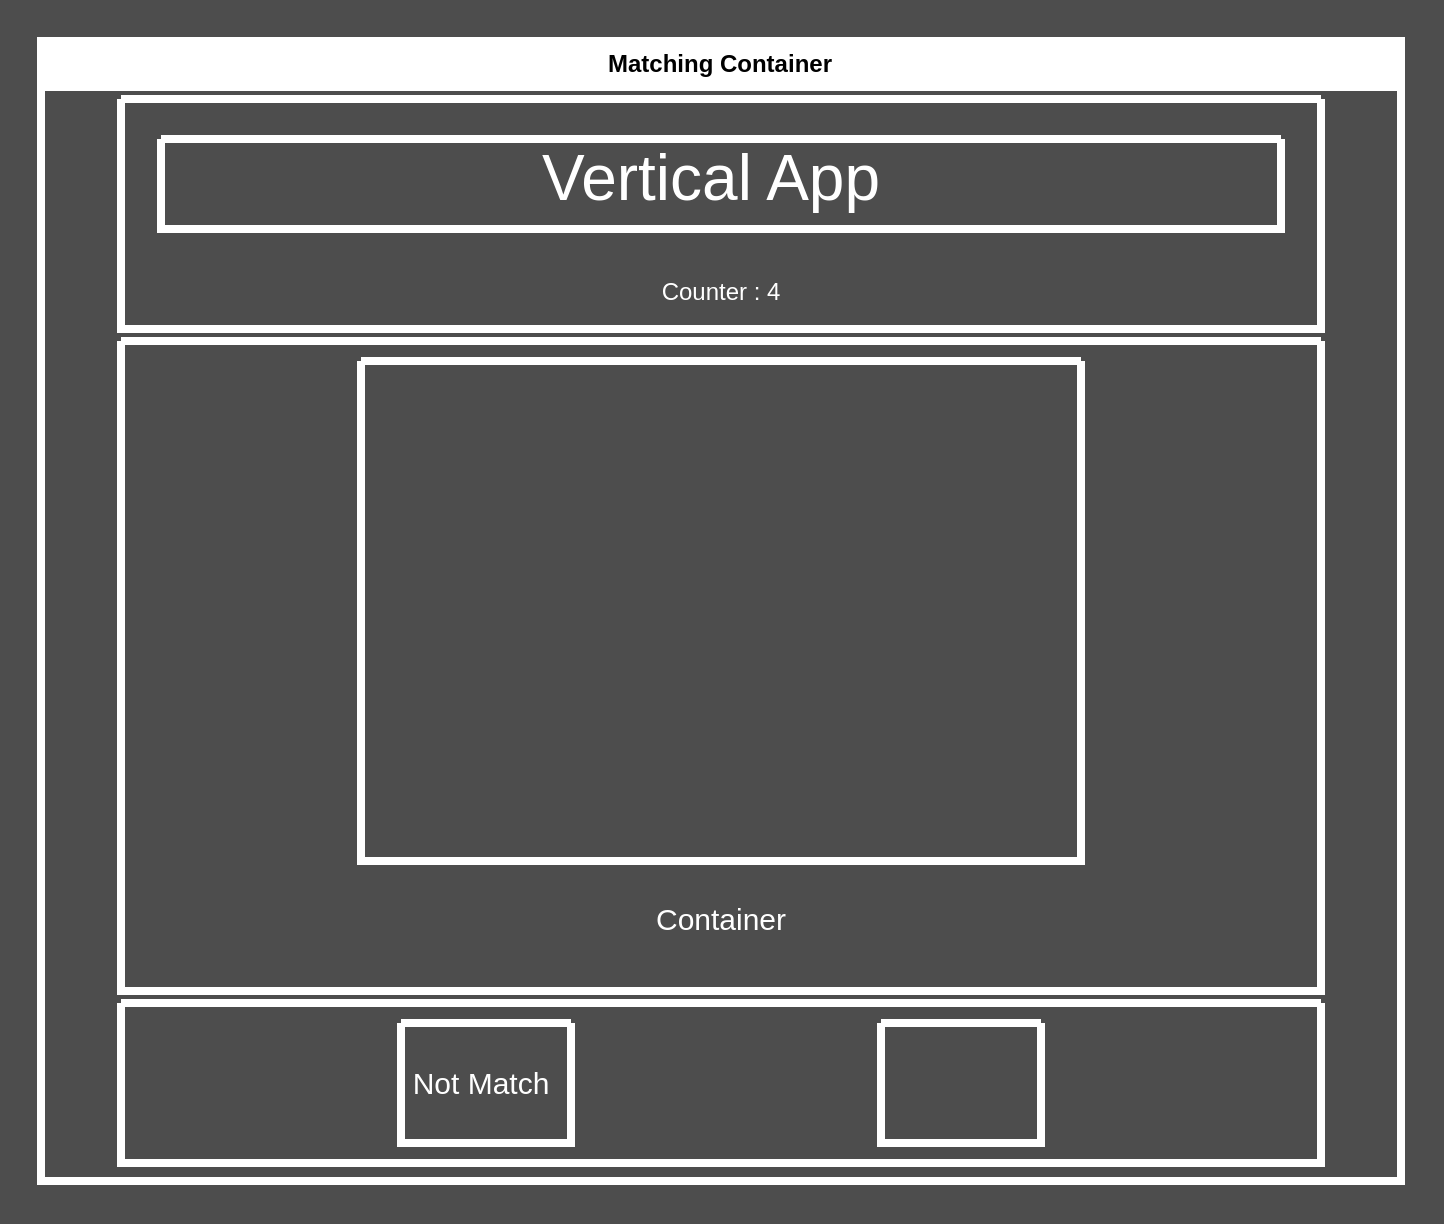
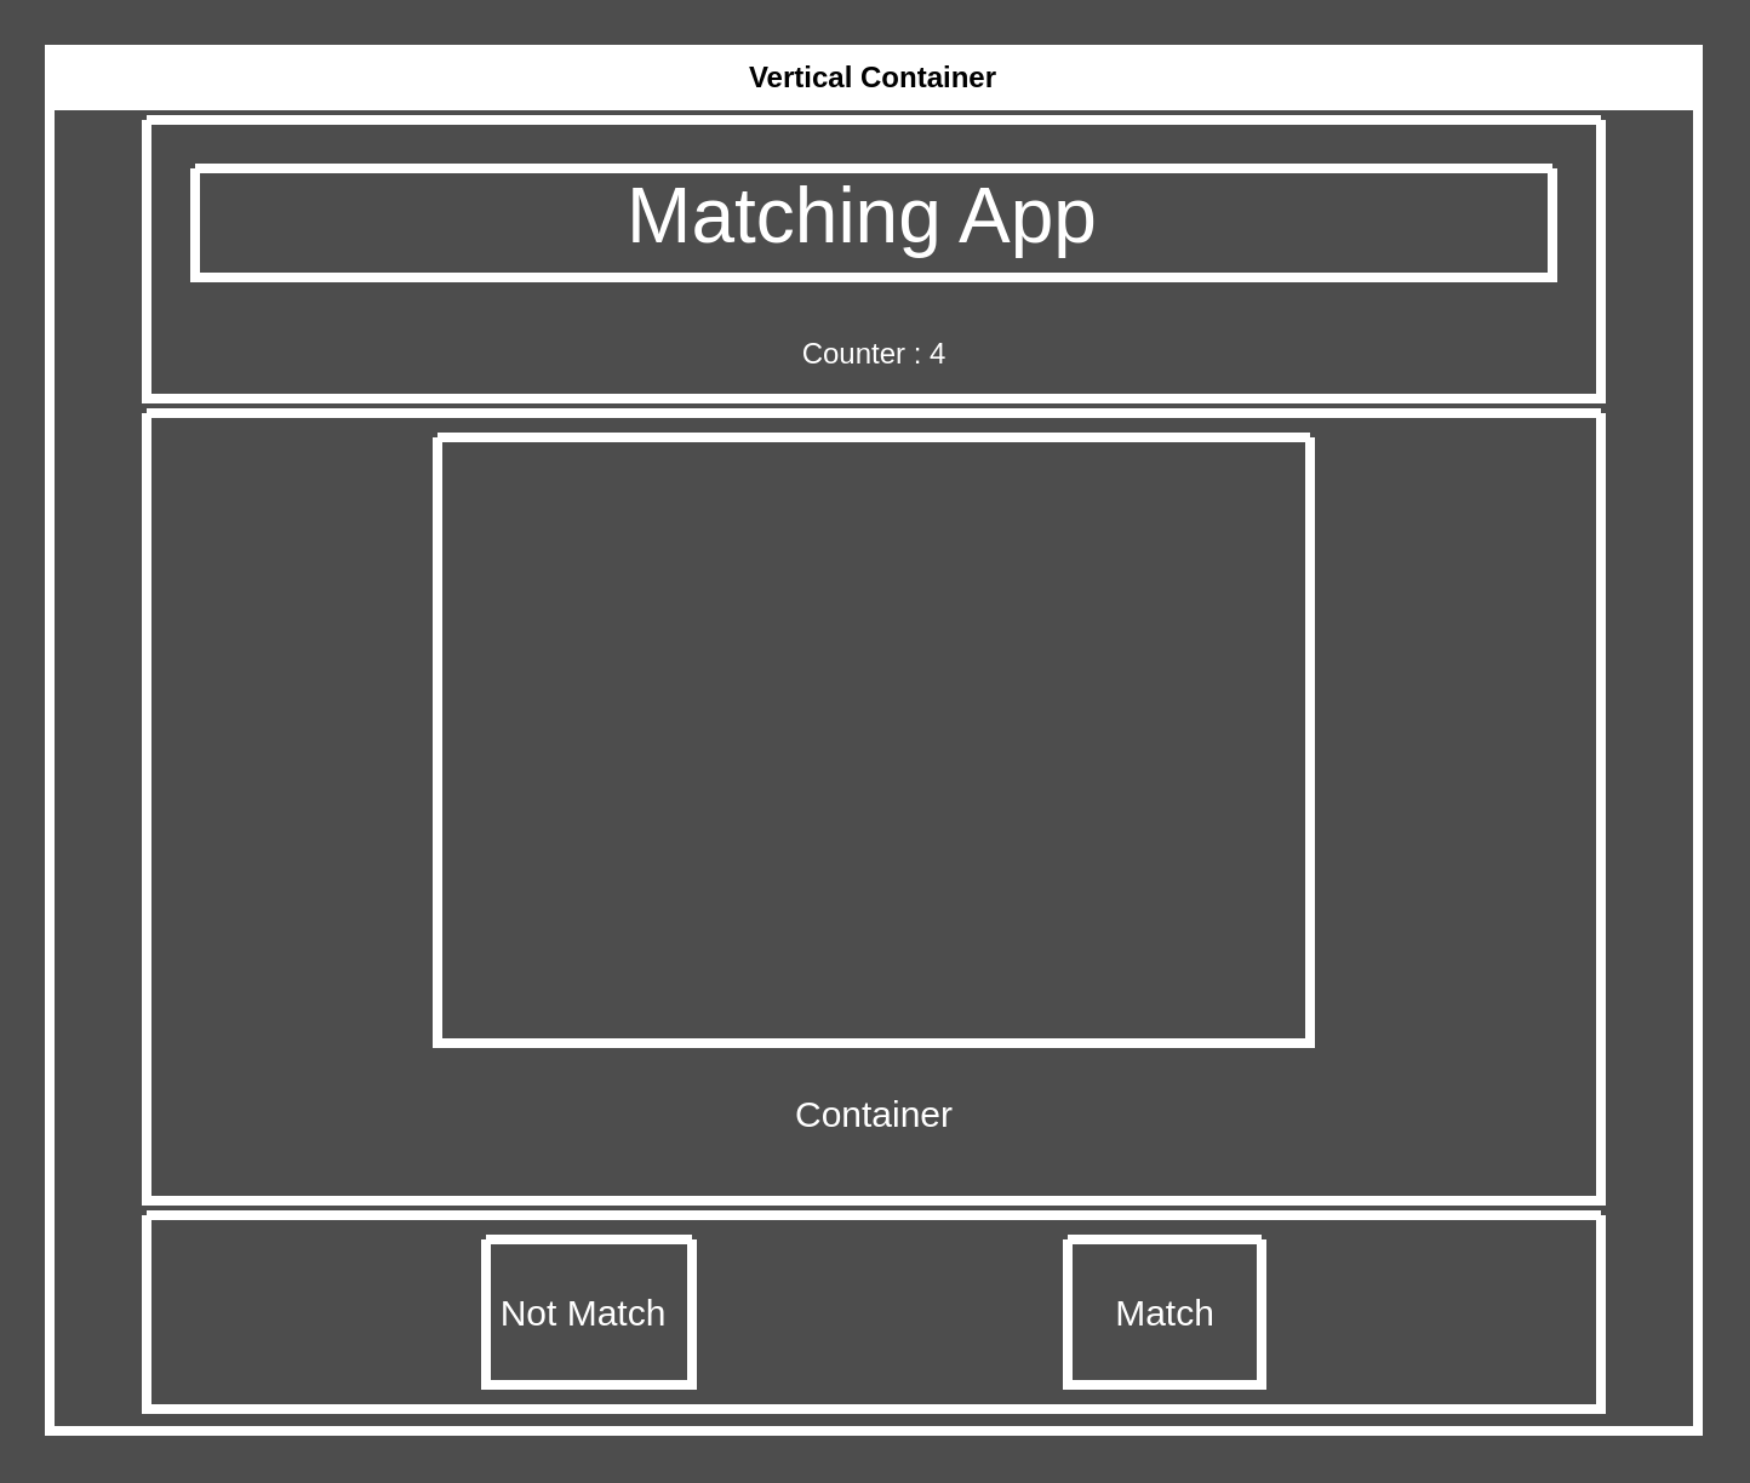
  <mxCell id="0" />
  <mxCell id="1" parent="0" />
- <mxCell id="2" value="Matching Container" style="swimlane;whiteSpace=wrap;html=1;strokeColor=#FFFFFF;strokeWidth=4;" vertex="1" parent="1"><mxGeometry x="20" y="20" width="680" height="570" as="geometry" /></mxCell>
+ <mxCell id="2" value="Vertical Container" style="swimlane;whiteSpace=wrap;html=1;strokeColor=#FFFFFF;strokeWidth=4;" vertex="1" parent="1"><mxGeometry x="20" y="20" width="680" height="570" as="geometry" /></mxCell>
  <mxCell id="3" value="" style="swimlane;startSize=0;strokeColor=#FFFFFF;strokeWidth=4;" vertex="1" parent="2"><mxGeometry x="40" y="29" width="600" height="115" as="geometry" /></mxCell>
  <mxCell id="4" value="" style="swimlane;startSize=0;strokeColor=#FFFFFF;strokeWidth=4;" vertex="1" parent="3"><mxGeometry x="20" y="20" width="560" height="45" as="geometry" /></mxCell>
- <mxCell id="5" value="&lt;font style=&quot;font-size: 32px;&quot; color=&quot;#ffffff&quot;&gt;Vertical App&lt;/font&gt;" style="text;html=1;align=center;verticalAlign=middle;resizable=0;points=[];autosize=1;strokeColor=none;fillColor=none;" vertex="1" parent="4"><mxGeometry x="165" y="-5" width="220" height="50" as="geometry" /></mxCell>
+ <mxCell id="5" value="&lt;font style=&quot;font-size: 32px;&quot; color=&quot;#ffffff&quot;&gt;Matching App&lt;/font&gt;" style="text;html=1;align=center;verticalAlign=middle;resizable=0;points=[];autosize=1;strokeColor=none;fillColor=none;" vertex="1" parent="4"><mxGeometry x="165" y="-5" width="220" height="50" as="geometry" /></mxCell>
  <mxCell id="6" value="&lt;font style=&quot;font-size: 12px;&quot;&gt;Counter : 4&lt;/font&gt;" style="text;html=1;align=center;verticalAlign=middle;resizable=0;points=[];autosize=1;strokeColor=none;fillColor=none;fontSize=32;fontColor=#FFFFFF;" vertex="1" parent="3"><mxGeometry x="260" y="65" width="80" height="50" as="geometry" /></mxCell>
  <mxCell id="7" value="" style="swimlane;startSize=0;strokeColor=#FFFFFF;strokeWidth=4;" vertex="1" parent="2"><mxGeometry x="40" y="150" width="600" height="325" as="geometry" /></mxCell>
  <mxCell id="8" value="" style="swimlane;startSize=0;strokeColor=#FFFFFF;strokeWidth=4;" vertex="1" parent="7"><mxGeometry x="120" y="10" width="360" height="250" as="geometry" /></mxCell>
  <mxCell id="9" value="&lt;font style=&quot;font-size: 15px;&quot;&gt;Container&lt;/font&gt;" style="text;html=1;align=center;verticalAlign=middle;resizable=0;points=[];autosize=1;strokeColor=none;fillColor=none;fontSize=33;fontColor=#FFFFFF;" vertex="1" parent="7"><mxGeometry x="250" y="258" width="100" height="50" as="geometry" /></mxCell>
  <mxCell id="10" value="" style="swimlane;startSize=0;strokeColor=#FFFFFF;strokeWidth=4;" vertex="1" parent="2"><mxGeometry x="40" y="481" width="600" height="80" as="geometry" /></mxCell>
  <mxCell id="11" value="" style="swimlane;startSize=0;strokeColor=#FFFFFF;strokeWidth=4;" vertex="1" parent="10"><mxGeometry x="140" y="10" width="85" height="60" as="geometry" /></mxCell>
  <mxCell id="12" value="Not Match" style="text;html=1;align=center;verticalAlign=middle;resizable=0;points=[];autosize=1;strokeColor=none;fillColor=none;fontSize=15;fontColor=#FFFFFF;" vertex="1" parent="11"><mxGeometry x="-5" y="15" width="90" height="30" as="geometry" /></mxCell>
  <mxCell id="13" value="" style="swimlane;startSize=0;strokeColor=#FFFFFF;strokeWidth=4;" vertex="1" parent="10"><mxGeometry x="380" y="10" width="80" height="60" as="geometry" /></mxCell>
+ <mxCell id="14" value="Match" style="text;html=1;align=center;verticalAlign=middle;resizable=0;points=[];autosize=1;strokeColor=none;fillColor=none;fontSize=15;fontColor=#FFFFFF;" vertex="1" parent="13"><mxGeometry x="10" y="15" width="60" height="30" as="geometry" /></mxCell>
